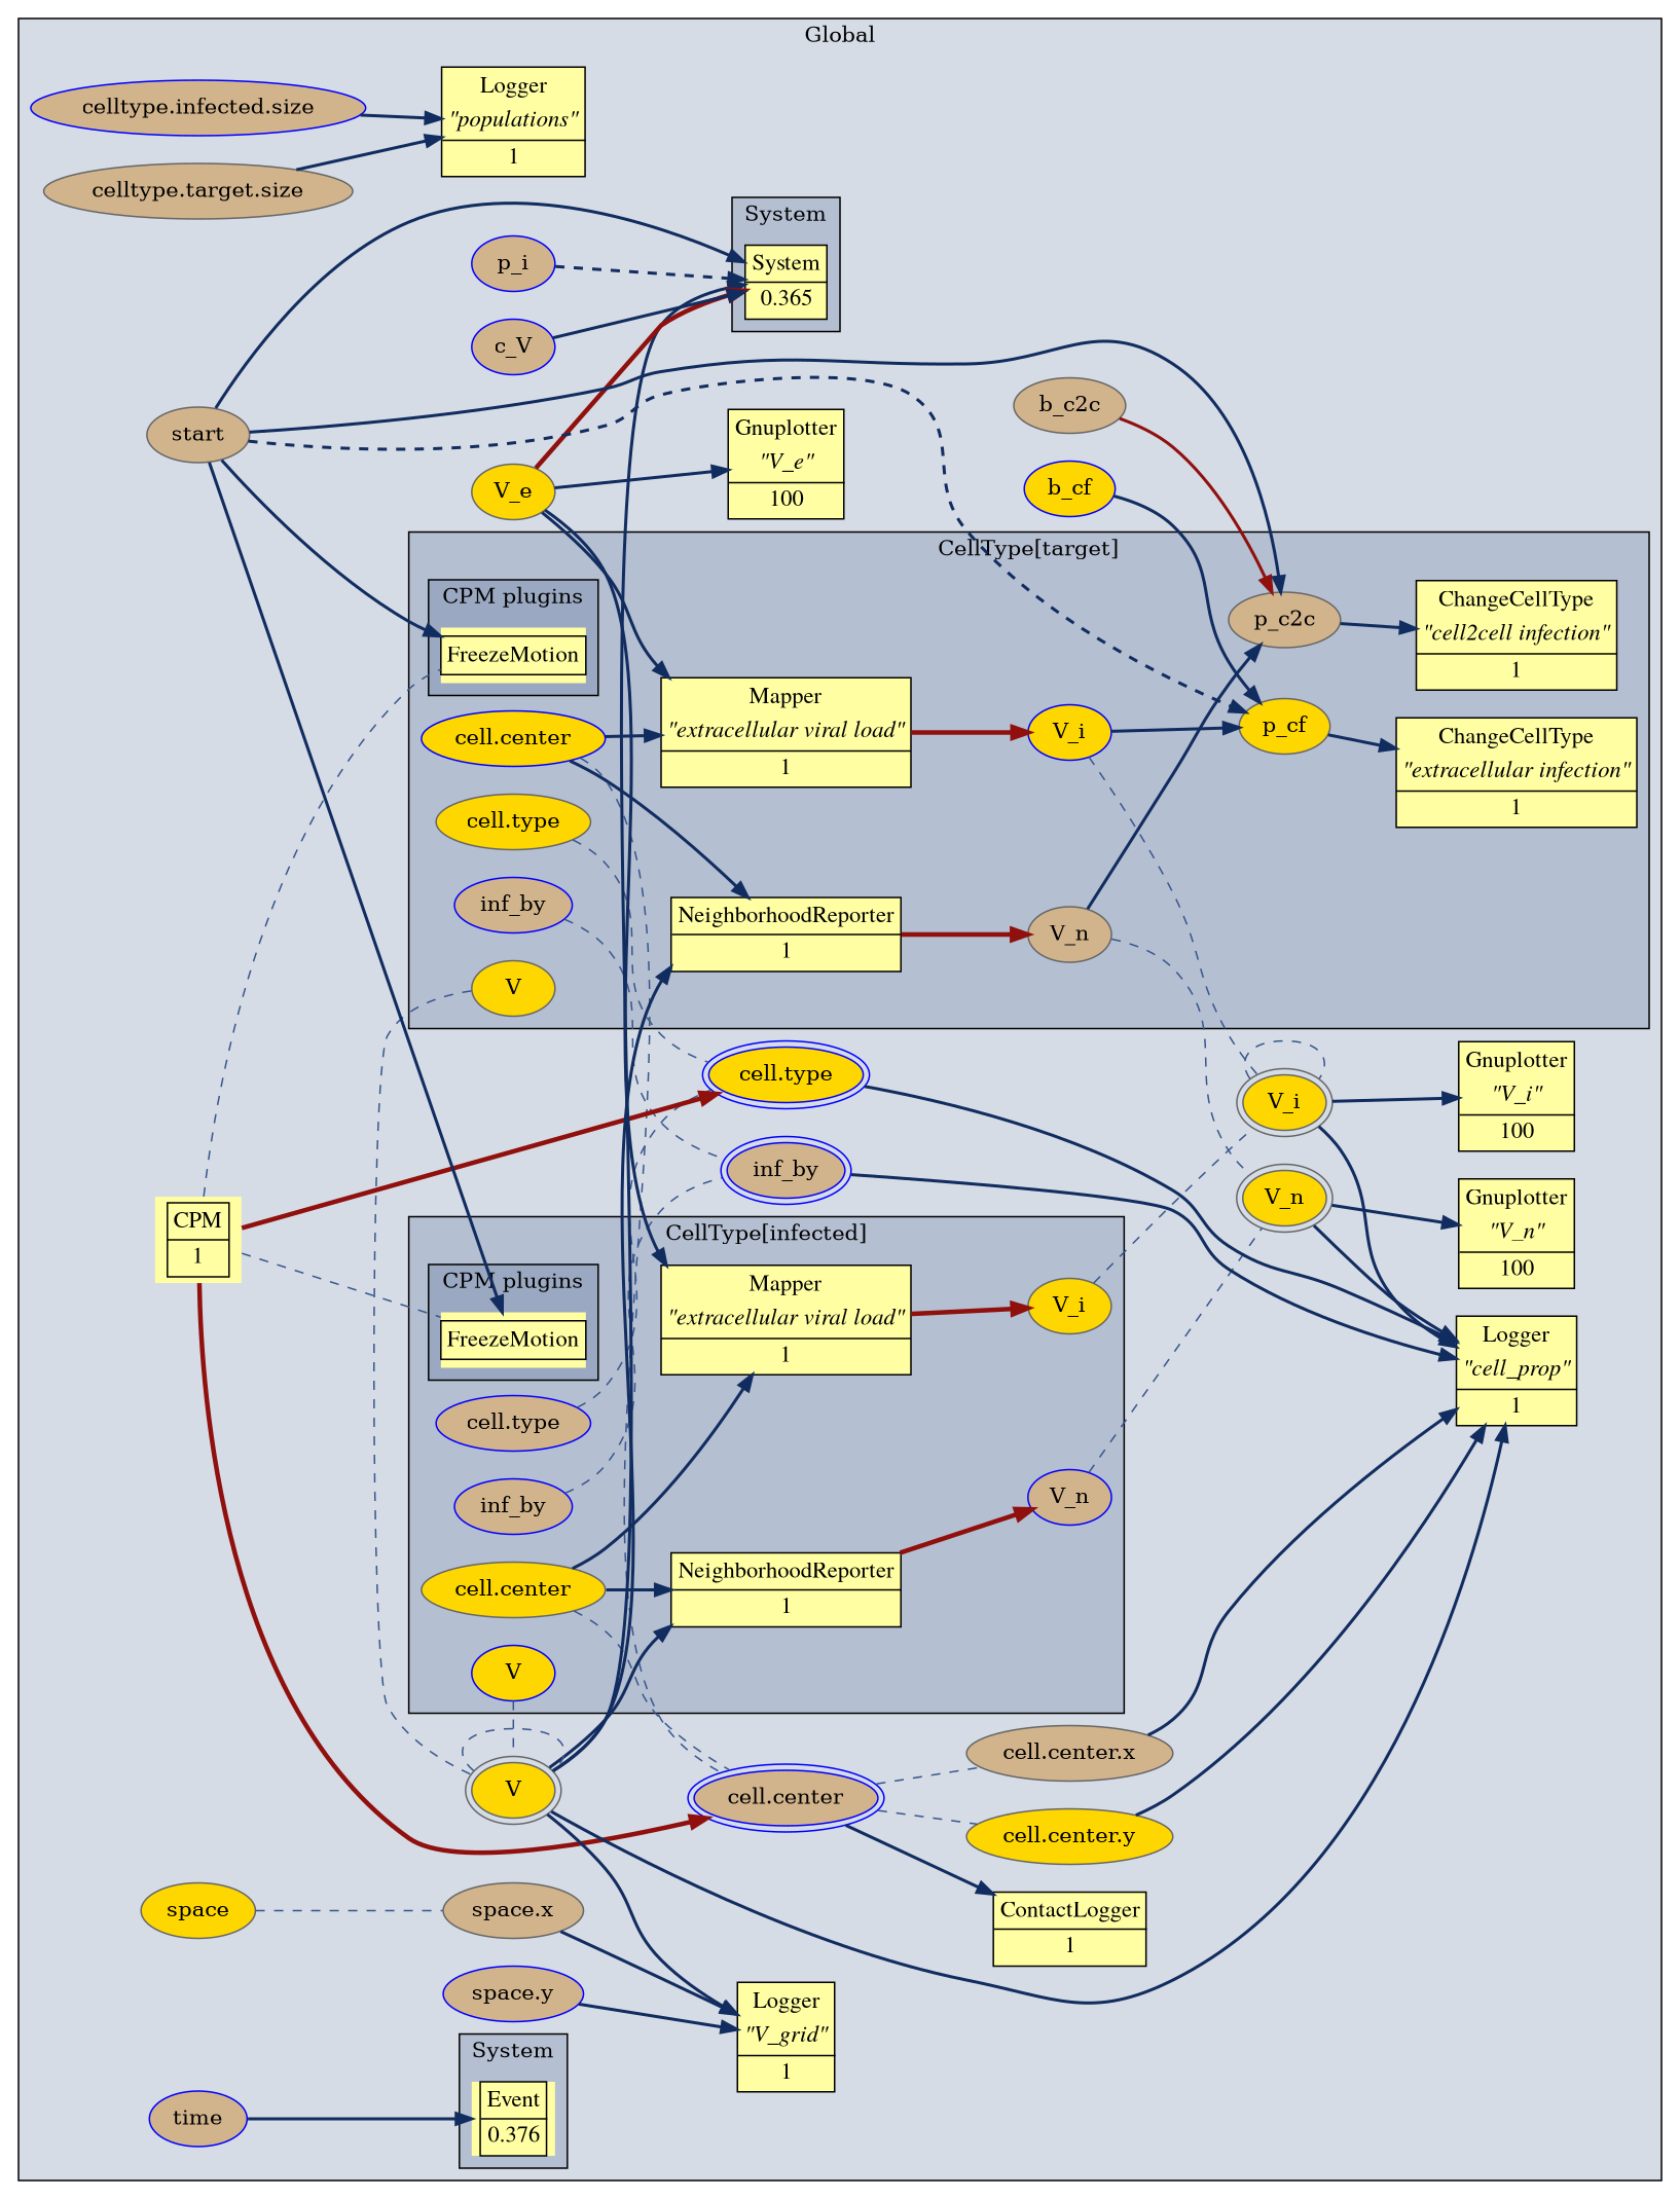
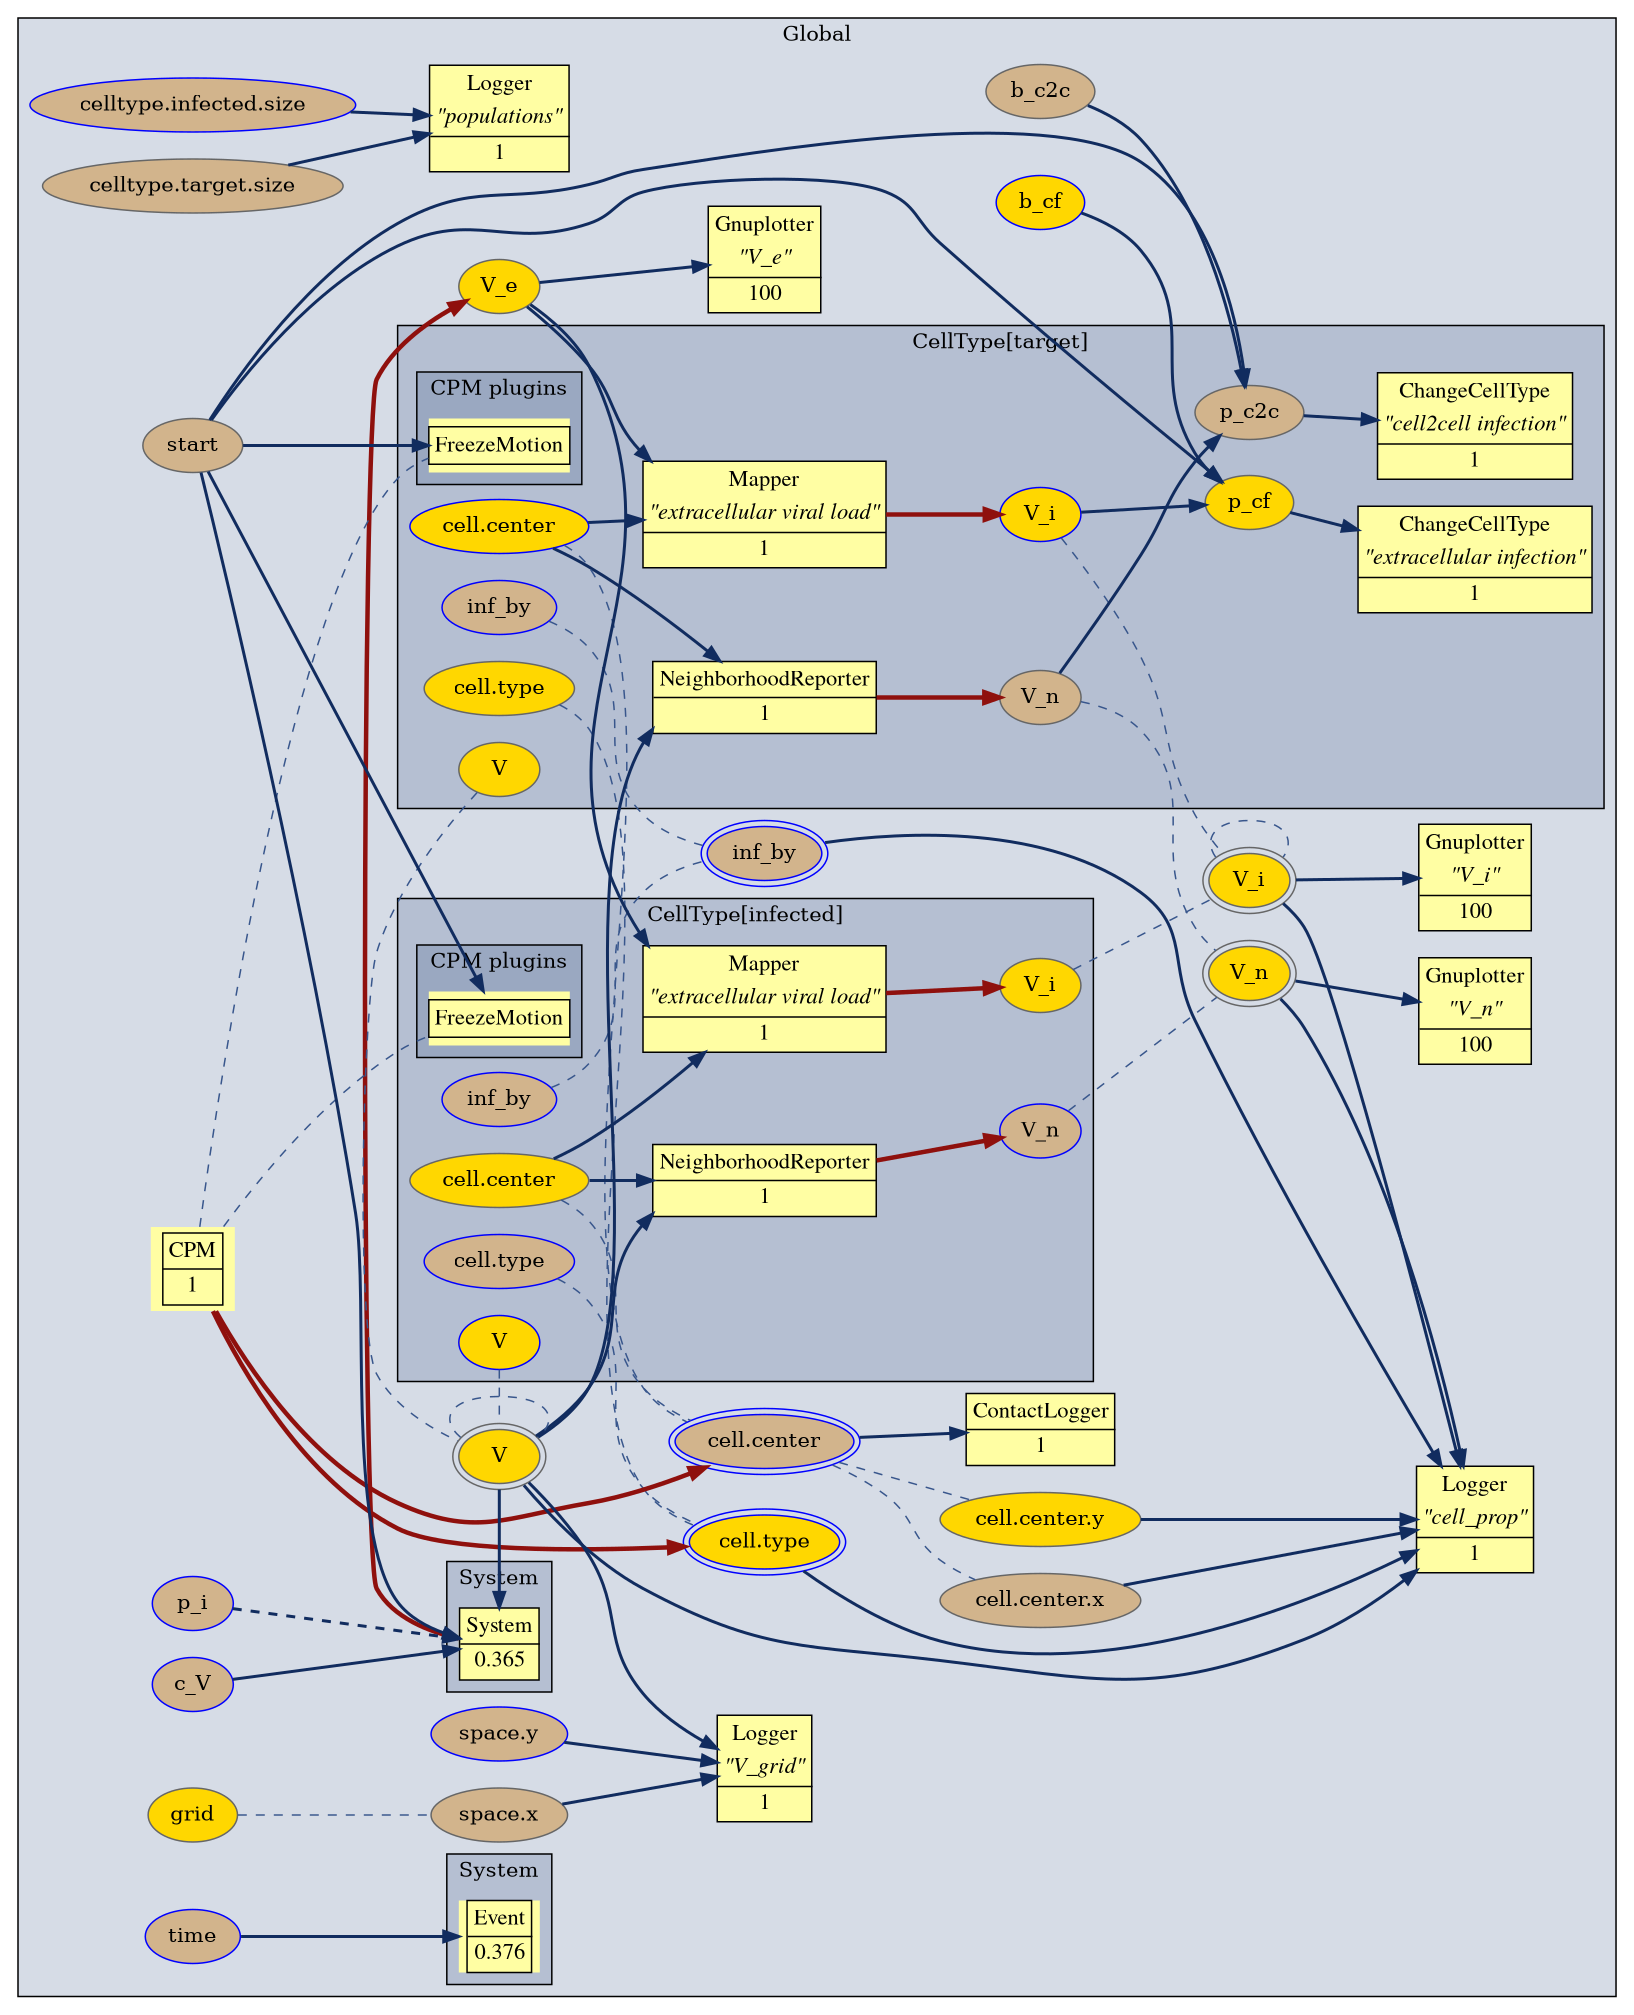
  digraph {
    compound=true
    rankdir=LR
    node [fillcolor="#fffea3" style=filled]
    edge [color="#112c5f" penwidth=2]
    n1 [label=<<font face="times" point-size="15"><table cellborder="0" border="1" cellspacing="0" cellpadding="3" align="center"> <tr><td>System</td></tr> <hr/> <tr><td>0.365</td></tr></table></font>> margin=0 shape=plaintext]
    n2 [label=<<font face="times" point-size="15"><table cellborder="0" border="1" cellspacing="0" cellpadding="3" align="center"> <tr><td>Event</td></tr> <hr/> <tr><td>0.376</td></tr></table></font>> margin=0 shape=plaintext]
    n3 [label=<<font face="times" point-size="15"><table cellborder="0" border="1" cellspacing="0" cellpadding="3" align="center" >   <tr><td>FreezeMotion</td></tr> </table></font>> margin=0 shape=plaintext]
    n4 [label=<<font face="times" point-size="15"><table cellborder="0" border="1" cellspacing="0" cellpadding="3" align="center"> <tr><td>Mapper</td></tr> <tr><td><I>"extracellular viral load"</I></td></tr> <hr/> <tr><td>1</td></tr></table></font>> margin=0 shape=plaintext]
    n5 [label=<<font face="times" point-size="15"><table cellborder="0" border="1" cellspacing="0" cellpadding="3" align="center"> <tr><td>NeighborhoodReporter</td></tr> <hr/> <tr><td>1</td></tr></table></font>> margin=0 shape=plaintext]
    n6 [label=<<font face="times" point-size="15"><table cellborder="0" border="1" cellspacing="0" cellpadding="3" align="center"> <tr><td>ChangeCellType</td></tr> <tr><td><I>"extracellular infection"</I></td></tr> <hr/> <tr><td>1</td></tr></table></font>> margin=0 shape=plaintext]
    n7 [label=<<font face="times" point-size="15"><table cellborder="0" border="1" cellspacing="0" cellpadding="3" align="center"> <tr><td>ChangeCellType</td></tr> <tr><td><I>"cell2cell infection"</I></td></tr> <hr/> <tr><td>1</td></tr></table></font>> margin=0 shape=plaintext]
    n8 [color=gray40 fillcolor=gold label=V]
    n9 [color=blue fillcolor=gold label=V_i]
    n10 [color=gray40 fillcolor=tan label=V_n]
    n11 [color=blue fillcolor=gold label="cell.center"]
    n12 [color=gray40 fillcolor=gold label="cell.type"]
    n13 [color=blue fillcolor=tan label=inf_by]
    n14 [color=gray40 fillcolor=tan label=p_c2c]
    n15 [color=gray40 fillcolor=gold label=p_cf]
    n16 [label=<<font face="times" point-size="15"><table cellborder="0" border="1" cellspacing="0" cellpadding="3" align="center" >   <tr><td>FreezeMotion</td></tr> </table></font>> margin=0 shape=plaintext]
    n17 [label=<<font face="times" point-size="15"><table cellborder="0" border="1" cellspacing="0" cellpadding="3" align="center"> <tr><td>Mapper</td></tr> <tr><td><I>"extracellular viral load"</I></td></tr> <hr/> <tr><td>1</td></tr></table></font>> margin=0 shape=plaintext]
    n18 [label=<<font face="times" point-size="15"><table cellborder="0" border="1" cellspacing="0" cellpadding="3" align="center"> <tr><td>NeighborhoodReporter</td></tr> <hr/> <tr><td>1</td></tr></table></font>> margin=0 shape=plaintext]
    n19 [color=blue fillcolor=gold label=V]
    n20 [color=gray40 fillcolor=gold label=V_i]
    n21 [color=blue fillcolor=tan label=V_n]
    n22 [color=gray40 fillcolor=gold label="cell.center"]
    n23 [color=blue fillcolor=tan label="cell.type"]
    n24 [color=blue fillcolor=tan label=inf_by]
    n25 [label=<<font face="times" point-size="15"><table cellborder="0" border="1" cellspacing="0" cellpadding="3">  <tr><td>CPM</td></tr><hr/><tr><td>1</td></tr></table></font>> shape=plaintext]
    n26 [label=<<font face="times" point-size="15"><table cellborder="0" border="1" cellspacing="0" cellpadding="3" align="center"> <tr><td>Gnuplotter</td></tr> <tr><td><I>"V_i"</I></td></tr> <hr/> <tr><td>100</td></tr></table></font>> margin=0 shape=plaintext]
    n27 [label=<<font face="times" point-size="15"><table cellborder="0" border="1" cellspacing="0" cellpadding="3" align="center"> <tr><td>Gnuplotter</td></tr> <tr><td><I>"V_n"</I></td></tr> <hr/> <tr><td>100</td></tr></table></font>> margin=0 shape=plaintext]
    n28 [label=<<font face="times" point-size="15"><table cellborder="0" border="1" cellspacing="0" cellpadding="3" align="center"> <tr><td>Gnuplotter</td></tr> <tr><td><I>"V_e"</I></td></tr> <hr/> <tr><td>100</td></tr></table></font>> margin=0 shape=plaintext]
    n29 [label=<<font face="times" point-size="15"><table cellborder="0" border="1" cellspacing="0" cellpadding="3" align="center"> <tr><td>Logger</td></tr> <tr><td><I>"V_grid"</I></td></tr> <hr/> <tr><td>1</td></tr></table></font>> margin=0 shape=plaintext]
    n30 [label=<<font face="times" point-size="15"><table cellborder="0" border="1" cellspacing="0" cellpadding="3" align="center"> <tr><td>Logger</td></tr> <tr><td><I>"cell_prop"</I></td></tr> <hr/> <tr><td>1</td></tr></table></font>> margin=0 shape=plaintext]
    n31 [label=<<font face="times" point-size="15"><table cellborder="0" border="1" cellspacing="0" cellpadding="3" align="center"> <tr><td>ContactLogger</td></tr> <hr/> <tr><td>1</td></tr></table></font>> margin=0 shape=plaintext]
    n32 [label=<<font face="times" point-size="15"><table cellborder="0" border="1" cellspacing="0" cellpadding="3" align="center"> <tr><td>Logger</td></tr> <tr><td><I>"populations"</I></td></tr> <hr/> <tr><td>1</td></tr></table></font>> margin=0 shape=plaintext]
    n33 [color=gray40 fillcolor=gold label=V peripheries=2]
    n34 [color=gray40 fillcolor=gold label=V_e]
    n35 [color=gray40 fillcolor=gold label=V_i peripheries=2]
    n36 [color=gray40 fillcolor=gold label=V_n peripheries=2]
    n37 [color=gray40 fillcolor=tan label=b_c2c]
    n38 [color=blue fillcolor=gold label=b_cf]
    n39 [color=blue fillcolor=tan label=c_V]
    n40 [color=blue fillcolor=tan label="cell.center" peripheries=2]
    n41 [color=gray40 fillcolor=tan label="cell.center.x"]
    n42 [color=gray40 fillcolor=gold label="cell.center.y"]
    n43 [color=blue fillcolor=gold label="cell.type" peripheries=2]
    n44 [color=blue fillcolor=tan label="celltype.infected.size"]
    n45 [color=gray40 fillcolor=tan label="celltype.target.size"]
    n46 [color=blue fillcolor=tan label=inf_by peripheries=2]
    n47 [color=blue fillcolor=tan label=p_i]
-   n48 [color=gray40 fillcolor=gold label=space]
+   n48 [color=gray40 fillcolor=gold label=grid]
    n49 [color=gray40 fillcolor=tan label="space.x"]
    n50 [color=blue fillcolor=tan label="space.y"]
    n51 [color=gray40 fillcolor=tan label=start]
    n52 [color=blue fillcolor=tan label=time]
    subgraph cluster_1 {
      bgcolor="#2341782f"
      label=Global
      labelloc=t
      n25
      n26
      n27
      n28
      n29
      n30
      n31
      n32
      n33
      n34
      n35
      n36
      n37
      n38
      n39
      n40
      n41
      n42
      n43
      n44
      n45
      n46
      n47
      n48
      n49
      n50
      n51
      n52
      subgraph cluster_2 {
        bgcolor="#2341782f"
        label=System
        labelloc=t
        n1
      }
      subgraph cluster_3 {
        bgcolor="#2341782f"
        label=System
        labelloc=t
        n2
      }
      subgraph cluster_4 {
        bgcolor="#2341782f"
        label="CellType[target]"
        labelloc=t
        n4
        n5
        n6
        n7
        n8
        n9
        n10
        n11
        n12
        n13
        n14
        n15
        subgraph cluster_5 {
          bgcolor="#2341782f"
          label="CPM plugins"
          labelloc=t
          n3
        }
        subgraph cluster_6 {
          bgcolor="#2341782f"
          label=Function
          labelloc=t
        }
        subgraph cluster_7 {
          bgcolor="#2341782f"
          label=Function
          labelloc=t
        }
      }
      subgraph cluster_8 {
        bgcolor="#2341782f"
        label="CellType[infected]"
        labelloc=t
        n17
        n18
        n19
        n20
        n21
        n22
        n23
        n24
        subgraph cluster_9 {
          bgcolor="#2341782f"
          label="CPM plugins"
          labelloc=t
          n16
        }
        subgraph cluster_10 {
          bgcolor="#2341782f"
          label=System
          labelloc=t
        }
        subgraph cluster_11 {
          bgcolor="#2341782f"
          label=System
          labelloc=t
        }
      }
      subgraph cluster_12 {
        bgcolor="#2341782f"
        label="CellType[Medium]"
        labelloc=t
      }
    }
-   n34 -> n1 [color="#8f100d" penwidth=3]
+   n1 -> n34 [color="#8f100d" penwidth=3]
    n4 -> n9 [color="#8f100d" penwidth=3]
    n5 -> n10 [color="#8f100d" penwidth=3]
    n8 -> n33 [color="#38568c" dir=none penwidth=1 style=dashed]
    n9 -> n15
    n9 -> n35 [color="#38568c" dir=none penwidth=1 style=dashed]
    n10 -> n14
    n10 -> n36 [color="#38568c" dir=none penwidth=1 style=dashed]
    n11 -> n4
    n11 -> n5
    n11 -> n40 [color="#38568c" dir=none penwidth=1 style=dashed]
    n12 -> n43 [color="#38568c" dir=none penwidth=1 style=dashed]
    n13 -> n46 [color="#38568c" dir=none penwidth=1 style=dashed]
    n14 -> n7
    n15 -> n6
    n17 -> n20 [color="#8f100d" penwidth=3]
    n18 -> n21 [color="#8f100d" penwidth=3]
    n19 -> n33 [color="#38568c" dir=none penwidth=1 style=dashed]
    n20 -> n35 [color="#38568c" dir=none penwidth=1 style=dashed]
    n21 -> n36 [color="#38568c" dir=none penwidth=1 style=dashed]
    n22 -> n17
    n22 -> n18
    n22 -> n40 [color="#38568c" dir=none penwidth=1 style=dashed]
    n23 -> n43 [color="#38568c" dir=none penwidth=1 style=dashed]
    n24 -> n46 [color="#38568c" dir=none penwidth=1 style=dashed]
    n25 -> n3 [color="#38568c" dir=none penwidth=1 style=dashed]
    n25 -> n16 [color="#38568c" dir=none penwidth=1 style=dashed]
    n25 -> n40 [color="#8f100d" penwidth=3]
    n25 -> n43 [color="#8f100d" penwidth=3]
    n33 -> n1
    n33 -> n5
    n33 -> n18
    n33 -> n29
    n33 -> n30
    n33 -> n33 [color="#38568c" dir=none penwidth=1 style=dashed]
    n34 -> n4
    n34 -> n17
    n34 -> n28
    n35 -> n26
    n35 -> n30
    n35 -> n35 [color="#38568c" dir=none penwidth=1 style=dashed]
    n36 -> n27
    n36 -> n30
-   n37 -> n14 [color="#8f100d"]
+   n37 -> n14
    n38 -> n15
    n39 -> n1
    n40 -> n31
    n40 -> n41 [color="#38568c" dir=none penwidth=1 style=dashed]
    n40 -> n42 [color="#38568c" dir=none penwidth=1 style=dashed]
    n41 -> n30
    n42 -> n30
    n43 -> n30
    n44 -> n32
    n45 -> n32
    n46 -> n30
    n47 -> n1 [style=dashed]
    n48 -> n49 [color="#38568c" dir=none penwidth=1 style=dashed]
    n49 -> n29
    n50 -> n29
    n51 -> n1
    n51 -> n3
    n51 -> n14
-   n51 -> n15 [style=dashed]
+   n51 -> n15
    n51 -> n16
    n52 -> n2
  }
